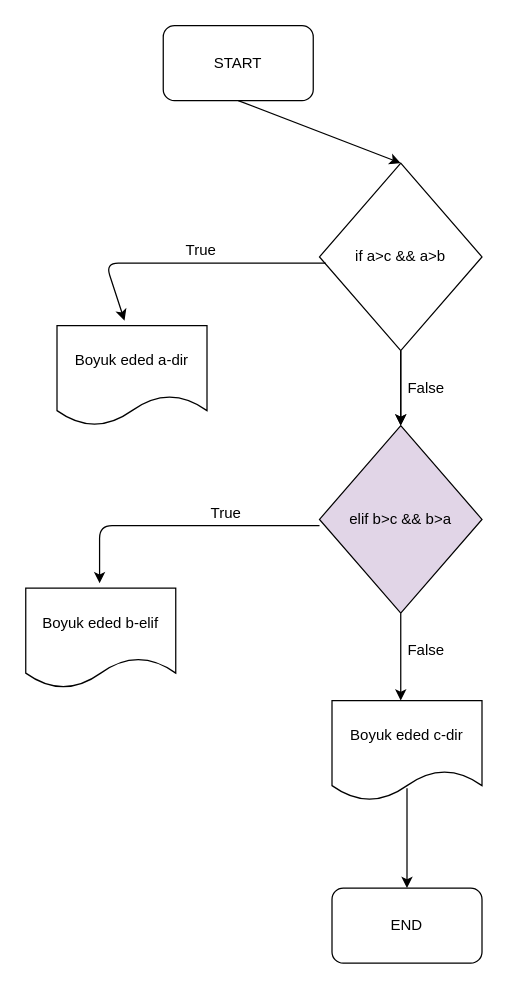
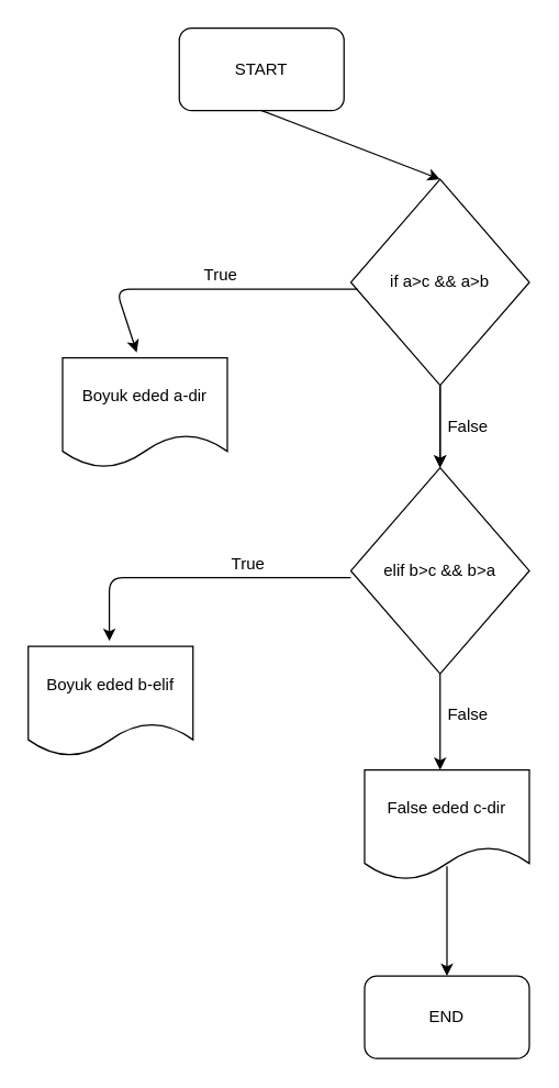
  <mxCell id="0" />
  <mxCell id="1" parent="0" />
  <mxCell id="2" value="START" style="rounded=1;whiteSpace=wrap;html=1;" vertex="1" parent="1"><mxGeometry x="130" y="20" width="120" height="60" as="geometry" /></mxCell>
  <mxCell id="3" value="" style="endArrow=classic;html=1;exitX=0.5;exitY=1;exitDx=0;exitDy=0;" edge="1" parent="1" source="2"><mxGeometry width="50" height="50" relative="1" as="geometry"><mxPoint x="300" y="170" as="sourcePoint" /><mxPoint x="320" y="130" as="targetPoint" /></mxGeometry></mxCell>
  <mxCell id="4" value="" style="edgeStyle=orthogonalEdgeStyle;rounded=0;orthogonalLoop=1;jettySize=auto;html=1;" edge="1" parent="1" source="5" target="8"><mxGeometry relative="1" as="geometry" /></mxCell>
  <mxCell id="5" value="if a&amp;gt;c &amp;amp;&amp;amp; a&amp;gt;b" style="rhombus;whiteSpace=wrap;html=1;" vertex="1" parent="1"><mxGeometry x="255" y="130" width="130" height="150" as="geometry" /></mxCell>
  <mxCell id="6" value="" style="endArrow=classic;html=1;exitX=0.038;exitY=0.533;exitDx=0;exitDy=0;exitPerimeter=0;entryX=0.45;entryY=-0.05;entryDx=0;entryDy=0;entryPerimeter=0;" edge="1" parent="1" source="5" target="7"><mxGeometry width="50" height="50" relative="1" as="geometry"><mxPoint x="250" y="200" as="sourcePoint" /><mxPoint x="240" y="160" as="targetPoint" /><Array as="points"><mxPoint x="84" y="210" /></Array></mxGeometry></mxCell>
  <mxCell id="7" value="Boyuk eded a-dir" style="shape=document;whiteSpace=wrap;html=1;boundedLbl=1;" vertex="1" parent="1"><mxGeometry x="45" y="260" width="120" height="80" as="geometry" /></mxCell>
- <mxCell id="8" value="elif b&amp;gt;c &amp;amp;&amp;amp; b&amp;gt;a" style="rhombus;whiteSpace=wrap;html=1;fillColor=#e1d5e7;" vertex="1" parent="1"><mxGeometry x="255" y="340" width="130" height="150" as="geometry" /></mxCell>
+ <mxCell id="8" value="elif b&amp;gt;c &amp;amp;&amp;amp; b&amp;gt;a" style="rhombus;whiteSpace=wrap;html=1;" vertex="1" parent="1"><mxGeometry x="255" y="340" width="130" height="150" as="geometry" /></mxCell>
  <mxCell id="9" value="" style="endArrow=classic;html=1;exitX=0.5;exitY=1;exitDx=0;exitDy=0;" edge="1" parent="1" source="5" target="8"><mxGeometry width="50" height="50" relative="1" as="geometry"><mxPoint x="320" y="250" as="sourcePoint" /><mxPoint x="370" y="200" as="targetPoint" /></mxGeometry></mxCell>
  <mxCell id="10" value="" style="endArrow=classic;html=1;exitX=0.038;exitY=0.533;exitDx=0;exitDy=0;exitPerimeter=0;entryX=0.45;entryY=-0.05;entryDx=0;entryDy=0;entryPerimeter=0;" edge="1" parent="1"><mxGeometry width="50" height="50" relative="1" as="geometry"><mxPoint x="255" y="420" as="sourcePoint" /><mxPoint x="79.06" y="466.05" as="targetPoint" /><Array as="points"><mxPoint x="79.06" y="420.05" /></Array></mxGeometry></mxCell>
  <mxCell id="11" value="Boyuk eded b-elif" style="shape=document;whiteSpace=wrap;html=1;boundedLbl=1;" vertex="1" parent="1"><mxGeometry x="20" y="470" width="120" height="80" as="geometry" /></mxCell>
  <mxCell id="12" value="" style="endArrow=classic;html=1;exitX=0.5;exitY=1;exitDx=0;exitDy=0;" edge="1" parent="1" source="8"><mxGeometry width="50" height="50" relative="1" as="geometry"><mxPoint x="300" y="600" as="sourcePoint" /><mxPoint x="320" y="560" as="targetPoint" /><Array as="points"><mxPoint x="320" y="530" /></Array></mxGeometry></mxCell>
- <mxCell id="13" value="Boyuk eded c-dir" style="shape=document;whiteSpace=wrap;html=1;boundedLbl=1;" vertex="1" parent="1"><mxGeometry x="265" y="560" width="120" height="80" as="geometry" /></mxCell>
+ <mxCell id="13" value="False eded c-dir" style="shape=document;whiteSpace=wrap;html=1;boundedLbl=1;" vertex="1" parent="1"><mxGeometry x="265" y="560" width="120" height="80" as="geometry" /></mxCell>
  <mxCell id="14" value="True" style="text;html=1;align=center;verticalAlign=middle;resizable=0;points=[];autosize=1;" vertex="1" parent="1"><mxGeometry x="160" y="400" width="40" height="20" as="geometry" /></mxCell>
  <mxCell id="15" value="False" style="text;html=1;align=center;verticalAlign=middle;resizable=0;points=[];autosize=1;" vertex="1" parent="1"><mxGeometry x="320" y="510" width="40" height="20" as="geometry" /></mxCell>
  <mxCell id="16" value="True" style="text;html=1;align=center;verticalAlign=middle;resizable=0;points=[];autosize=1;" vertex="1" parent="1"><mxGeometry x="140" y="190" width="40" height="20" as="geometry" /></mxCell>
  <mxCell id="17" value="False" style="text;html=1;align=center;verticalAlign=middle;resizable=0;points=[];autosize=1;" vertex="1" parent="1"><mxGeometry x="320" y="300" width="40" height="20" as="geometry" /></mxCell>
  <mxCell id="18" value="" style="endArrow=classic;html=1;" edge="1" parent="1"><mxGeometry width="50" height="50" relative="1" as="geometry"><mxPoint x="325" y="630" as="sourcePoint" /><mxPoint x="325" y="710" as="targetPoint" /></mxGeometry></mxCell>
  <mxCell id="19" value="END" style="rounded=1;whiteSpace=wrap;html=1;" vertex="1" parent="1"><mxGeometry x="265" y="710" width="120" height="60" as="geometry" /></mxCell>
